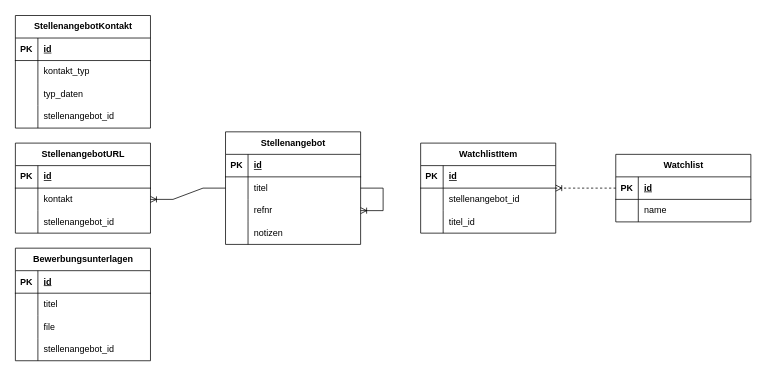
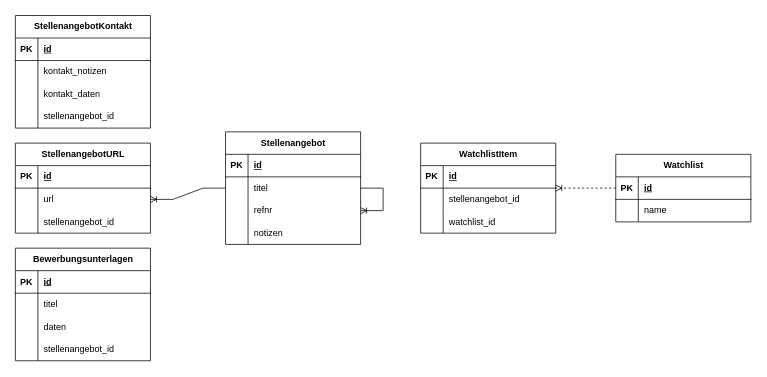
  <mxCell id="0" />
  <mxCell id="1" parent="0" />
  <mxCell id="2" value="Stellenangebot" style="shape=table;startSize=30;container=1;collapsible=1;childLayout=tableLayout;fixedRows=1;rowLines=0;fontStyle=1;align=center;resizeLast=1;html=1;" vertex="1" parent="1"><mxGeometry x="300" y="175" width="180" height="150" as="geometry" /></mxCell>
  <mxCell id="3" value="" style="shape=tableRow;horizontal=0;startSize=0;swimlaneHead=0;swimlaneBody=0;fillColor=none;collapsible=0;dropTarget=0;points=[[0,0.5],[1,0.5]];portConstraint=eastwest;top=0;left=0;right=0;bottom=1;" vertex="1" parent="2"><mxGeometry y="30" width="180" height="30" as="geometry" /></mxCell>
  <mxCell id="4" value="PK" style="shape=partialRectangle;connectable=0;fillColor=none;top=0;left=0;bottom=0;right=0;fontStyle=1;overflow=hidden;whiteSpace=wrap;html=1;" vertex="1" parent="3"><mxGeometry width="30" height="30" as="geometry"><mxRectangle width="30" height="30" as="alternateBounds" /></mxGeometry></mxCell>
  <mxCell id="5" value="id" style="shape=partialRectangle;connectable=0;fillColor=none;top=0;left=0;bottom=0;right=0;align=left;spacingLeft=6;fontStyle=5;overflow=hidden;whiteSpace=wrap;html=1;" vertex="1" parent="3"><mxGeometry x="30" width="150" height="30" as="geometry"><mxRectangle width="150" height="30" as="alternateBounds" /></mxGeometry></mxCell>
  <mxCell id="6" value="" style="shape=tableRow;horizontal=0;startSize=0;swimlaneHead=0;swimlaneBody=0;fillColor=none;collapsible=0;dropTarget=0;points=[[0,0.5],[1,0.5]];portConstraint=eastwest;top=0;left=0;right=0;bottom=0;" vertex="1" parent="2"><mxGeometry y="60" width="180" height="30" as="geometry" /></mxCell>
  <mxCell id="7" value="" style="shape=partialRectangle;connectable=0;fillColor=none;top=0;left=0;bottom=0;right=0;editable=1;overflow=hidden;whiteSpace=wrap;html=1;" vertex="1" parent="6"><mxGeometry width="30" height="30" as="geometry"><mxRectangle width="30" height="30" as="alternateBounds" /></mxGeometry></mxCell>
  <mxCell id="8" value="titel" style="shape=partialRectangle;connectable=0;fillColor=none;top=0;left=0;bottom=0;right=0;align=left;spacingLeft=6;overflow=hidden;whiteSpace=wrap;html=1;" vertex="1" parent="6"><mxGeometry x="30" width="150" height="30" as="geometry"><mxRectangle width="150" height="30" as="alternateBounds" /></mxGeometry></mxCell>
  <mxCell id="9" value="" style="shape=tableRow;horizontal=0;startSize=0;swimlaneHead=0;swimlaneBody=0;fillColor=none;collapsible=0;dropTarget=0;points=[[0,0.5],[1,0.5]];portConstraint=eastwest;top=0;left=0;right=0;bottom=0;" vertex="1" parent="2"><mxGeometry y="90" width="180" height="30" as="geometry" /></mxCell>
  <mxCell id="10" value="" style="shape=partialRectangle;connectable=0;fillColor=none;top=0;left=0;bottom=0;right=0;editable=1;overflow=hidden;whiteSpace=wrap;html=1;" vertex="1" parent="9"><mxGeometry width="30" height="30" as="geometry"><mxRectangle width="30" height="30" as="alternateBounds" /></mxGeometry></mxCell>
  <mxCell id="11" value="refnr" style="shape=partialRectangle;connectable=0;fillColor=none;top=0;left=0;bottom=0;right=0;align=left;spacingLeft=6;overflow=hidden;whiteSpace=wrap;html=1;" vertex="1" parent="9"><mxGeometry x="30" width="150" height="30" as="geometry"><mxRectangle width="150" height="30" as="alternateBounds" /></mxGeometry></mxCell>
  <mxCell id="12" value="" style="shape=tableRow;horizontal=0;startSize=0;swimlaneHead=0;swimlaneBody=0;fillColor=none;collapsible=0;dropTarget=0;points=[[0,0.5],[1,0.5]];portConstraint=eastwest;top=0;left=0;right=0;bottom=0;" vertex="1" parent="2"><mxGeometry y="120" width="180" height="30" as="geometry" /></mxCell>
  <mxCell id="13" value="" style="shape=partialRectangle;connectable=0;fillColor=none;top=0;left=0;bottom=0;right=0;editable=1;overflow=hidden;whiteSpace=wrap;html=1;" vertex="1" parent="12"><mxGeometry width="30" height="30" as="geometry"><mxRectangle width="30" height="30" as="alternateBounds" /></mxGeometry></mxCell>
  <mxCell id="14" value="notizen" style="shape=partialRectangle;connectable=0;fillColor=none;top=0;left=0;bottom=0;right=0;align=left;spacingLeft=6;overflow=hidden;whiteSpace=wrap;html=1;" vertex="1" parent="12"><mxGeometry x="30" width="150" height="30" as="geometry"><mxRectangle width="150" height="30" as="alternateBounds" /></mxGeometry></mxCell>
  <mxCell id="15" value="StellenangebotKontakt" style="shape=table;startSize=30;container=1;collapsible=1;childLayout=tableLayout;fixedRows=1;rowLines=0;fontStyle=1;align=center;resizeLast=1;html=1;" vertex="1" parent="1"><mxGeometry x="20" y="20" width="180" height="150" as="geometry" /></mxCell>
  <mxCell id="16" value="" style="shape=tableRow;horizontal=0;startSize=0;swimlaneHead=0;swimlaneBody=0;fillColor=none;collapsible=0;dropTarget=0;points=[[0,0.5],[1,0.5]];portConstraint=eastwest;top=0;left=0;right=0;bottom=1;" vertex="1" parent="15"><mxGeometry y="30" width="180" height="30" as="geometry" /></mxCell>
  <mxCell id="17" value="PK" style="shape=partialRectangle;connectable=0;fillColor=none;top=0;left=0;bottom=0;right=0;fontStyle=1;overflow=hidden;whiteSpace=wrap;html=1;" vertex="1" parent="16"><mxGeometry width="30" height="30" as="geometry"><mxRectangle width="30" height="30" as="alternateBounds" /></mxGeometry></mxCell>
  <mxCell id="18" value="id" style="shape=partialRectangle;connectable=0;fillColor=none;top=0;left=0;bottom=0;right=0;align=left;spacingLeft=6;fontStyle=5;overflow=hidden;whiteSpace=wrap;html=1;" vertex="1" parent="16"><mxGeometry x="30" width="150" height="30" as="geometry"><mxRectangle width="150" height="30" as="alternateBounds" /></mxGeometry></mxCell>
  <mxCell id="19" value="" style="shape=tableRow;horizontal=0;startSize=0;swimlaneHead=0;swimlaneBody=0;fillColor=none;collapsible=0;dropTarget=0;points=[[0,0.5],[1,0.5]];portConstraint=eastwest;top=0;left=0;right=0;bottom=0;" vertex="1" parent="15"><mxGeometry y="60" width="180" height="30" as="geometry" /></mxCell>
  <mxCell id="20" value="" style="shape=partialRectangle;connectable=0;fillColor=none;top=0;left=0;bottom=0;right=0;editable=1;overflow=hidden;whiteSpace=wrap;html=1;" vertex="1" parent="19"><mxGeometry width="30" height="30" as="geometry"><mxRectangle width="30" height="30" as="alternateBounds" /></mxGeometry></mxCell>
- <mxCell id="21" value="kontakt_typ" style="shape=partialRectangle;connectable=0;fillColor=none;top=0;left=0;bottom=0;right=0;align=left;spacingLeft=6;overflow=hidden;whiteSpace=wrap;html=1;" vertex="1" parent="19"><mxGeometry x="30" width="150" height="30" as="geometry"><mxRectangle width="150" height="30" as="alternateBounds" /></mxGeometry></mxCell>
+ <mxCell id="21" value="kontakt_notizen" style="shape=partialRectangle;connectable=0;fillColor=none;top=0;left=0;bottom=0;right=0;align=left;spacingLeft=6;overflow=hidden;whiteSpace=wrap;html=1;" vertex="1" parent="19"><mxGeometry x="30" width="150" height="30" as="geometry"><mxRectangle width="150" height="30" as="alternateBounds" /></mxGeometry></mxCell>
  <mxCell id="22" value="" style="shape=tableRow;horizontal=0;startSize=0;swimlaneHead=0;swimlaneBody=0;fillColor=none;collapsible=0;dropTarget=0;points=[[0,0.5],[1,0.5]];portConstraint=eastwest;top=0;left=0;right=0;bottom=0;" vertex="1" parent="15"><mxGeometry y="90" width="180" height="30" as="geometry" /></mxCell>
  <mxCell id="23" value="" style="shape=partialRectangle;connectable=0;fillColor=none;top=0;left=0;bottom=0;right=0;editable=1;overflow=hidden;whiteSpace=wrap;html=1;" vertex="1" parent="22"><mxGeometry width="30" height="30" as="geometry"><mxRectangle width="30" height="30" as="alternateBounds" /></mxGeometry></mxCell>
- <mxCell id="24" value="typ_daten" style="shape=partialRectangle;connectable=0;fillColor=none;top=0;left=0;bottom=0;right=0;align=left;spacingLeft=6;overflow=hidden;whiteSpace=wrap;html=1;" vertex="1" parent="22"><mxGeometry x="30" width="150" height="30" as="geometry"><mxRectangle width="150" height="30" as="alternateBounds" /></mxGeometry></mxCell>
+ <mxCell id="24" value="kontakt_daten" style="shape=partialRectangle;connectable=0;fillColor=none;top=0;left=0;bottom=0;right=0;align=left;spacingLeft=6;overflow=hidden;whiteSpace=wrap;html=1;" vertex="1" parent="22"><mxGeometry x="30" width="150" height="30" as="geometry"><mxRectangle width="150" height="30" as="alternateBounds" /></mxGeometry></mxCell>
  <mxCell id="25" value="" style="shape=tableRow;horizontal=0;startSize=0;swimlaneHead=0;swimlaneBody=0;fillColor=none;collapsible=0;dropTarget=0;points=[[0,0.5],[1,0.5]];portConstraint=eastwest;top=0;left=0;right=0;bottom=0;" vertex="1" parent="15"><mxGeometry y="120" width="180" height="30" as="geometry" /></mxCell>
  <mxCell id="26" value="" style="shape=partialRectangle;connectable=0;fillColor=none;top=0;left=0;bottom=0;right=0;editable=1;overflow=hidden;whiteSpace=wrap;html=1;" vertex="1" parent="25"><mxGeometry width="30" height="30" as="geometry"><mxRectangle width="30" height="30" as="alternateBounds" /></mxGeometry></mxCell>
  <mxCell id="27" value="stellenangebot_id" style="shape=partialRectangle;connectable=0;fillColor=none;top=0;left=0;bottom=0;right=0;align=left;spacingLeft=6;overflow=hidden;whiteSpace=wrap;html=1;" vertex="1" parent="25"><mxGeometry x="30" width="150" height="30" as="geometry"><mxRectangle width="150" height="30" as="alternateBounds" /></mxGeometry></mxCell>
  <mxCell id="28" value="StellenangebotURL" style="shape=table;startSize=30;container=1;collapsible=1;childLayout=tableLayout;fixedRows=1;rowLines=0;fontStyle=1;align=center;resizeLast=1;html=1;" vertex="1" parent="1"><mxGeometry x="20" y="190" width="180" height="120" as="geometry" /></mxCell>
  <mxCell id="29" value="" style="shape=tableRow;horizontal=0;startSize=0;swimlaneHead=0;swimlaneBody=0;fillColor=none;collapsible=0;dropTarget=0;points=[[0,0.5],[1,0.5]];portConstraint=eastwest;top=0;left=0;right=0;bottom=1;" vertex="1" parent="28"><mxGeometry y="30" width="180" height="30" as="geometry" /></mxCell>
  <mxCell id="30" value="PK" style="shape=partialRectangle;connectable=0;fillColor=none;top=0;left=0;bottom=0;right=0;fontStyle=1;overflow=hidden;whiteSpace=wrap;html=1;" vertex="1" parent="29"><mxGeometry width="30" height="30" as="geometry"><mxRectangle width="30" height="30" as="alternateBounds" /></mxGeometry></mxCell>
  <mxCell id="31" value="id" style="shape=partialRectangle;connectable=0;fillColor=none;top=0;left=0;bottom=0;right=0;align=left;spacingLeft=6;fontStyle=5;overflow=hidden;whiteSpace=wrap;html=1;" vertex="1" parent="29"><mxGeometry x="30" width="150" height="30" as="geometry"><mxRectangle width="150" height="30" as="alternateBounds" /></mxGeometry></mxCell>
  <mxCell id="32" value="" style="shape=tableRow;horizontal=0;startSize=0;swimlaneHead=0;swimlaneBody=0;fillColor=none;collapsible=0;dropTarget=0;points=[[0,0.5],[1,0.5]];portConstraint=eastwest;top=0;left=0;right=0;bottom=0;" vertex="1" parent="28"><mxGeometry y="60" width="180" height="30" as="geometry" /></mxCell>
  <mxCell id="33" value="" style="shape=partialRectangle;connectable=0;fillColor=none;top=0;left=0;bottom=0;right=0;editable=1;overflow=hidden;whiteSpace=wrap;html=1;" vertex="1" parent="32"><mxGeometry width="30" height="30" as="geometry"><mxRectangle width="30" height="30" as="alternateBounds" /></mxGeometry></mxCell>
- <mxCell id="34" value="kontakt" style="shape=partialRectangle;connectable=0;fillColor=none;top=0;left=0;bottom=0;right=0;align=left;spacingLeft=6;overflow=hidden;whiteSpace=wrap;html=1;" vertex="1" parent="32"><mxGeometry x="30" width="150" height="30" as="geometry"><mxRectangle width="150" height="30" as="alternateBounds" /></mxGeometry></mxCell>
+ <mxCell id="34" value="url" style="shape=partialRectangle;connectable=0;fillColor=none;top=0;left=0;bottom=0;right=0;align=left;spacingLeft=6;overflow=hidden;whiteSpace=wrap;html=1;" vertex="1" parent="32"><mxGeometry x="30" width="150" height="30" as="geometry"><mxRectangle width="150" height="30" as="alternateBounds" /></mxGeometry></mxCell>
  <mxCell id="35" value="" style="shape=tableRow;horizontal=0;startSize=0;swimlaneHead=0;swimlaneBody=0;fillColor=none;collapsible=0;dropTarget=0;points=[[0,0.5],[1,0.5]];portConstraint=eastwest;top=0;left=0;right=0;bottom=0;" vertex="1" parent="28"><mxGeometry y="90" width="180" height="30" as="geometry" /></mxCell>
  <mxCell id="36" value="" style="shape=partialRectangle;connectable=0;fillColor=none;top=0;left=0;bottom=0;right=0;editable=1;overflow=hidden;whiteSpace=wrap;html=1;" vertex="1" parent="35"><mxGeometry width="30" height="30" as="geometry"><mxRectangle width="30" height="30" as="alternateBounds" /></mxGeometry></mxCell>
  <mxCell id="37" value="stellenangebot_id" style="shape=partialRectangle;connectable=0;fillColor=none;top=0;left=0;bottom=0;right=0;align=left;spacingLeft=6;overflow=hidden;whiteSpace=wrap;html=1;" vertex="1" parent="35"><mxGeometry x="30" width="150" height="30" as="geometry"><mxRectangle width="150" height="30" as="alternateBounds" /></mxGeometry></mxCell>
  <mxCell id="38" value="Watchlist" style="shape=table;startSize=30;container=1;collapsible=1;childLayout=tableLayout;fixedRows=1;rowLines=0;fontStyle=1;align=center;resizeLast=1;html=1;" vertex="1" parent="1"><mxGeometry x="820" y="205" width="180" height="90" as="geometry" /></mxCell>
  <mxCell id="39" value="" style="shape=tableRow;horizontal=0;startSize=0;swimlaneHead=0;swimlaneBody=0;fillColor=none;collapsible=0;dropTarget=0;points=[[0,0.5],[1,0.5]];portConstraint=eastwest;top=0;left=0;right=0;bottom=1;" vertex="1" parent="38"><mxGeometry y="30" width="180" height="30" as="geometry" /></mxCell>
  <mxCell id="40" value="PK" style="shape=partialRectangle;connectable=0;fillColor=none;top=0;left=0;bottom=0;right=0;fontStyle=1;overflow=hidden;whiteSpace=wrap;html=1;" vertex="1" parent="39"><mxGeometry width="30" height="30" as="geometry"><mxRectangle width="30" height="30" as="alternateBounds" /></mxGeometry></mxCell>
  <mxCell id="41" value="id" style="shape=partialRectangle;connectable=0;fillColor=none;top=0;left=0;bottom=0;right=0;align=left;spacingLeft=6;fontStyle=5;overflow=hidden;whiteSpace=wrap;html=1;" vertex="1" parent="39"><mxGeometry x="30" width="150" height="30" as="geometry"><mxRectangle width="150" height="30" as="alternateBounds" /></mxGeometry></mxCell>
  <mxCell id="42" value="" style="shape=tableRow;horizontal=0;startSize=0;swimlaneHead=0;swimlaneBody=0;fillColor=none;collapsible=0;dropTarget=0;points=[[0,0.5],[1,0.5]];portConstraint=eastwest;top=0;left=0;right=0;bottom=0;" vertex="1" parent="38"><mxGeometry y="60" width="180" height="30" as="geometry" /></mxCell>
  <mxCell id="43" value="" style="shape=partialRectangle;connectable=0;fillColor=none;top=0;left=0;bottom=0;right=0;editable=1;overflow=hidden;whiteSpace=wrap;html=1;" vertex="1" parent="42"><mxGeometry width="30" height="30" as="geometry"><mxRectangle width="30" height="30" as="alternateBounds" /></mxGeometry></mxCell>
  <mxCell id="44" value="name" style="shape=partialRectangle;connectable=0;fillColor=none;top=0;left=0;bottom=0;right=0;align=left;spacingLeft=6;overflow=hidden;whiteSpace=wrap;html=1;" vertex="1" parent="42"><mxGeometry x="30" width="150" height="30" as="geometry"><mxRectangle width="150" height="30" as="alternateBounds" /></mxGeometry></mxCell>
  <mxCell id="45" value="WatchlistItem" style="shape=table;startSize=30;container=1;collapsible=1;childLayout=tableLayout;fixedRows=1;rowLines=0;fontStyle=1;align=center;resizeLast=1;html=1;" vertex="1" parent="1"><mxGeometry x="560" y="190" width="180" height="120" as="geometry" /></mxCell>
  <mxCell id="46" value="" style="shape=tableRow;horizontal=0;startSize=0;swimlaneHead=0;swimlaneBody=0;fillColor=none;collapsible=0;dropTarget=0;points=[[0,0.5],[1,0.5]];portConstraint=eastwest;top=0;left=0;right=0;bottom=1;" vertex="1" parent="45"><mxGeometry y="30" width="180" height="30" as="geometry" /></mxCell>
  <mxCell id="47" value="PK" style="shape=partialRectangle;connectable=0;fillColor=none;top=0;left=0;bottom=0;right=0;fontStyle=1;overflow=hidden;whiteSpace=wrap;html=1;" vertex="1" parent="46"><mxGeometry width="30" height="30" as="geometry"><mxRectangle width="30" height="30" as="alternateBounds" /></mxGeometry></mxCell>
  <mxCell id="48" value="id" style="shape=partialRectangle;connectable=0;fillColor=none;top=0;left=0;bottom=0;right=0;align=left;spacingLeft=6;fontStyle=5;overflow=hidden;whiteSpace=wrap;html=1;" vertex="1" parent="46"><mxGeometry x="30" width="150" height="30" as="geometry"><mxRectangle width="150" height="30" as="alternateBounds" /></mxGeometry></mxCell>
  <mxCell id="49" value="" style="shape=tableRow;horizontal=0;startSize=0;swimlaneHead=0;swimlaneBody=0;fillColor=none;collapsible=0;dropTarget=0;points=[[0,0.5],[1,0.5]];portConstraint=eastwest;top=0;left=0;right=0;bottom=0;" vertex="1" parent="45"><mxGeometry y="60" width="180" height="30" as="geometry" /></mxCell>
  <mxCell id="50" value="" style="shape=partialRectangle;connectable=0;fillColor=none;top=0;left=0;bottom=0;right=0;editable=1;overflow=hidden;whiteSpace=wrap;html=1;" vertex="1" parent="49"><mxGeometry width="30" height="30" as="geometry"><mxRectangle width="30" height="30" as="alternateBounds" /></mxGeometry></mxCell>
  <mxCell id="51" value="stellenangebot_id" style="shape=partialRectangle;connectable=0;fillColor=none;top=0;left=0;bottom=0;right=0;align=left;spacingLeft=6;overflow=hidden;whiteSpace=wrap;html=1;" vertex="1" parent="49"><mxGeometry x="30" width="150" height="30" as="geometry"><mxRectangle width="150" height="30" as="alternateBounds" /></mxGeometry></mxCell>
  <mxCell id="52" value="" style="shape=tableRow;horizontal=0;startSize=0;swimlaneHead=0;swimlaneBody=0;fillColor=none;collapsible=0;dropTarget=0;points=[[0,0.5],[1,0.5]];portConstraint=eastwest;top=0;left=0;right=0;bottom=0;" vertex="1" parent="45"><mxGeometry y="90" width="180" height="30" as="geometry" /></mxCell>
  <mxCell id="53" value="" style="shape=partialRectangle;connectable=0;fillColor=none;top=0;left=0;bottom=0;right=0;editable=1;overflow=hidden;whiteSpace=wrap;html=1;" vertex="1" parent="52"><mxGeometry width="30" height="30" as="geometry"><mxRectangle width="30" height="30" as="alternateBounds" /></mxGeometry></mxCell>
- <mxCell id="54" value="titel_id" style="shape=partialRectangle;connectable=0;fillColor=none;top=0;left=0;bottom=0;right=0;align=left;spacingLeft=6;overflow=hidden;whiteSpace=wrap;html=1;" vertex="1" parent="52"><mxGeometry x="30" width="150" height="30" as="geometry"><mxRectangle width="150" height="30" as="alternateBounds" /></mxGeometry></mxCell>
+ <mxCell id="54" value="watchlist_id" style="shape=partialRectangle;connectable=0;fillColor=none;top=0;left=0;bottom=0;right=0;align=left;spacingLeft=6;overflow=hidden;whiteSpace=wrap;html=1;" vertex="1" parent="52"><mxGeometry x="30" width="150" height="30" as="geometry"><mxRectangle width="150" height="30" as="alternateBounds" /></mxGeometry></mxCell>
  <mxCell id="55" value="" style="edgeStyle=entityRelationEdgeStyle;fontSize=12;html=1;endArrow=ERoneToMany;rounded=0;" edge="1" parent="1" source="2" target="34"><mxGeometry width="100" height="100" relative="1" as="geometry"><mxPoint x="280" y="400" as="sourcePoint" /><mxPoint x="290" y="280" as="targetPoint" /></mxGeometry></mxCell>
  <mxCell id="56" value="" style="edgeStyle=entityRelationEdgeStyle;fontSize=12;html=1;endArrow=ERoneToMany;rounded=0;dashed=1;" edge="1" parent="1" source="38" target="45"><mxGeometry width="100" height="100" relative="1" as="geometry"><mxPoint x="900" y="575" as="sourcePoint" /><mxPoint x="1020" y="660" as="targetPoint" /></mxGeometry></mxCell>
  <mxCell id="57" value="Bewerbungsunterlagen" style="shape=table;startSize=30;container=1;collapsible=1;childLayout=tableLayout;fixedRows=1;rowLines=0;fontStyle=1;align=center;resizeLast=1;html=1;" vertex="1" parent="1"><mxGeometry x="20" y="330" width="180" height="150" as="geometry" /></mxCell>
  <mxCell id="58" value="" style="shape=tableRow;horizontal=0;startSize=0;swimlaneHead=0;swimlaneBody=0;fillColor=none;collapsible=0;dropTarget=0;points=[[0,0.5],[1,0.5]];portConstraint=eastwest;top=0;left=0;right=0;bottom=1;" vertex="1" parent="57"><mxGeometry y="30" width="180" height="30" as="geometry" /></mxCell>
  <mxCell id="59" value="PK" style="shape=partialRectangle;connectable=0;fillColor=none;top=0;left=0;bottom=0;right=0;fontStyle=1;overflow=hidden;whiteSpace=wrap;html=1;" vertex="1" parent="58"><mxGeometry width="30" height="30" as="geometry"><mxRectangle width="30" height="30" as="alternateBounds" /></mxGeometry></mxCell>
  <mxCell id="60" value="id" style="shape=partialRectangle;connectable=0;fillColor=none;top=0;left=0;bottom=0;right=0;align=left;spacingLeft=6;fontStyle=5;overflow=hidden;whiteSpace=wrap;html=1;" vertex="1" parent="58"><mxGeometry x="30" width="150" height="30" as="geometry"><mxRectangle width="150" height="30" as="alternateBounds" /></mxGeometry></mxCell>
  <mxCell id="61" value="" style="shape=tableRow;horizontal=0;startSize=0;swimlaneHead=0;swimlaneBody=0;fillColor=none;collapsible=0;dropTarget=0;points=[[0,0.5],[1,0.5]];portConstraint=eastwest;top=0;left=0;right=0;bottom=0;" vertex="1" parent="57"><mxGeometry y="60" width="180" height="30" as="geometry" /></mxCell>
  <mxCell id="62" value="" style="shape=partialRectangle;connectable=0;fillColor=none;top=0;left=0;bottom=0;right=0;editable=1;overflow=hidden;whiteSpace=wrap;html=1;" vertex="1" parent="61"><mxGeometry width="30" height="30" as="geometry"><mxRectangle width="30" height="30" as="alternateBounds" /></mxGeometry></mxCell>
  <mxCell id="63" value="titel" style="shape=partialRectangle;connectable=0;fillColor=none;top=0;left=0;bottom=0;right=0;align=left;spacingLeft=6;overflow=hidden;whiteSpace=wrap;html=1;" vertex="1" parent="61"><mxGeometry x="30" width="150" height="30" as="geometry"><mxRectangle width="150" height="30" as="alternateBounds" /></mxGeometry></mxCell>
  <mxCell id="64" value="" style="shape=tableRow;horizontal=0;startSize=0;swimlaneHead=0;swimlaneBody=0;fillColor=none;collapsible=0;dropTarget=0;points=[[0,0.5],[1,0.5]];portConstraint=eastwest;top=0;left=0;right=0;bottom=0;" vertex="1" parent="57"><mxGeometry y="90" width="180" height="30" as="geometry" /></mxCell>
  <mxCell id="65" value="" style="shape=partialRectangle;connectable=0;fillColor=none;top=0;left=0;bottom=0;right=0;editable=1;overflow=hidden;whiteSpace=wrap;html=1;" vertex="1" parent="64"><mxGeometry width="30" height="30" as="geometry"><mxRectangle width="30" height="30" as="alternateBounds" /></mxGeometry></mxCell>
- <mxCell id="66" value="file" style="shape=partialRectangle;connectable=0;fillColor=none;top=0;left=0;bottom=0;right=0;align=left;spacingLeft=6;overflow=hidden;whiteSpace=wrap;html=1;" vertex="1" parent="64"><mxGeometry x="30" width="150" height="30" as="geometry"><mxRectangle width="150" height="30" as="alternateBounds" /></mxGeometry></mxCell>
+ <mxCell id="66" value="daten" style="shape=partialRectangle;connectable=0;fillColor=none;top=0;left=0;bottom=0;right=0;align=left;spacingLeft=6;overflow=hidden;whiteSpace=wrap;html=1;" vertex="1" parent="64"><mxGeometry x="30" width="150" height="30" as="geometry"><mxRectangle width="150" height="30" as="alternateBounds" /></mxGeometry></mxCell>
  <mxCell id="67" value="" style="shape=tableRow;horizontal=0;startSize=0;swimlaneHead=0;swimlaneBody=0;fillColor=none;collapsible=0;dropTarget=0;points=[[0,0.5],[1,0.5]];portConstraint=eastwest;top=0;left=0;right=0;bottom=0;" vertex="1" parent="57"><mxGeometry y="120" width="180" height="30" as="geometry" /></mxCell>
  <mxCell id="68" value="" style="shape=partialRectangle;connectable=0;fillColor=none;top=0;left=0;bottom=0;right=0;editable=1;overflow=hidden;whiteSpace=wrap;html=1;" vertex="1" parent="67"><mxGeometry width="30" height="30" as="geometry"><mxRectangle width="30" height="30" as="alternateBounds" /></mxGeometry></mxCell>
  <mxCell id="69" value="stellenangebot_id" style="shape=partialRectangle;connectable=0;fillColor=none;top=0;left=0;bottom=0;right=0;align=left;spacingLeft=6;overflow=hidden;whiteSpace=wrap;html=1;" vertex="1" parent="67"><mxGeometry x="30" width="150" height="30" as="geometry"><mxRectangle width="150" height="30" as="alternateBounds" /></mxGeometry></mxCell>
  <mxCell id="70" value="" style="edgeStyle=entityRelationEdgeStyle;fontSize=12;html=1;endArrow=ERoneToMany;rounded=0;" edge="1" parent="1" source="2" target="11"><mxGeometry width="100" height="100" relative="1" as="geometry"><mxPoint x="400" y="530" as="sourcePoint" /><mxPoint x="280" y="605" as="targetPoint" /></mxGeometry></mxCell>
